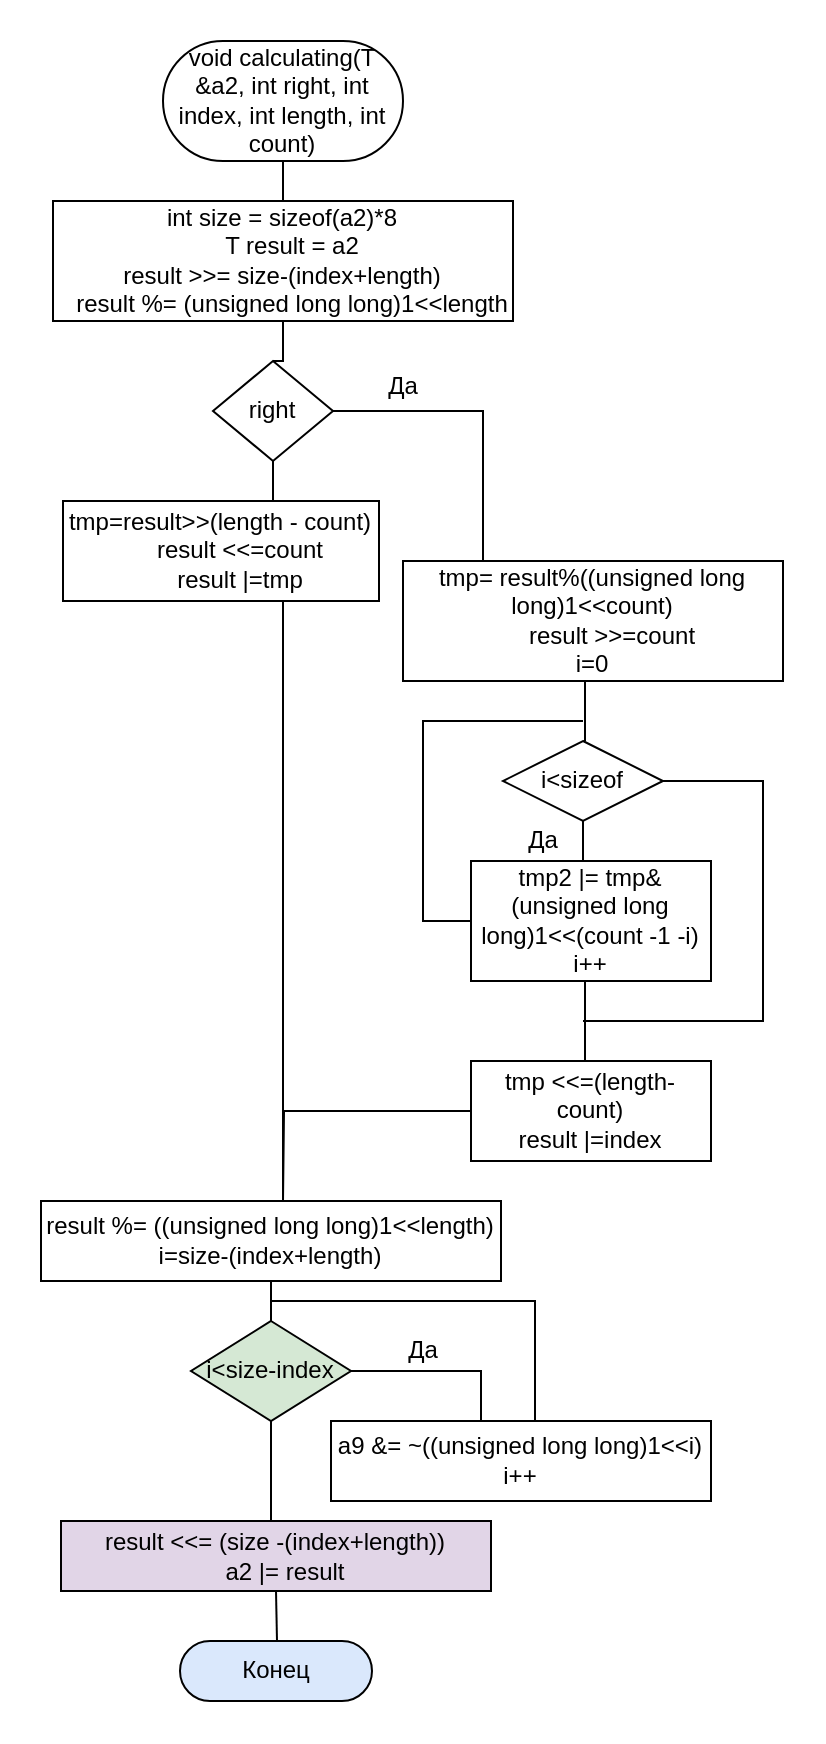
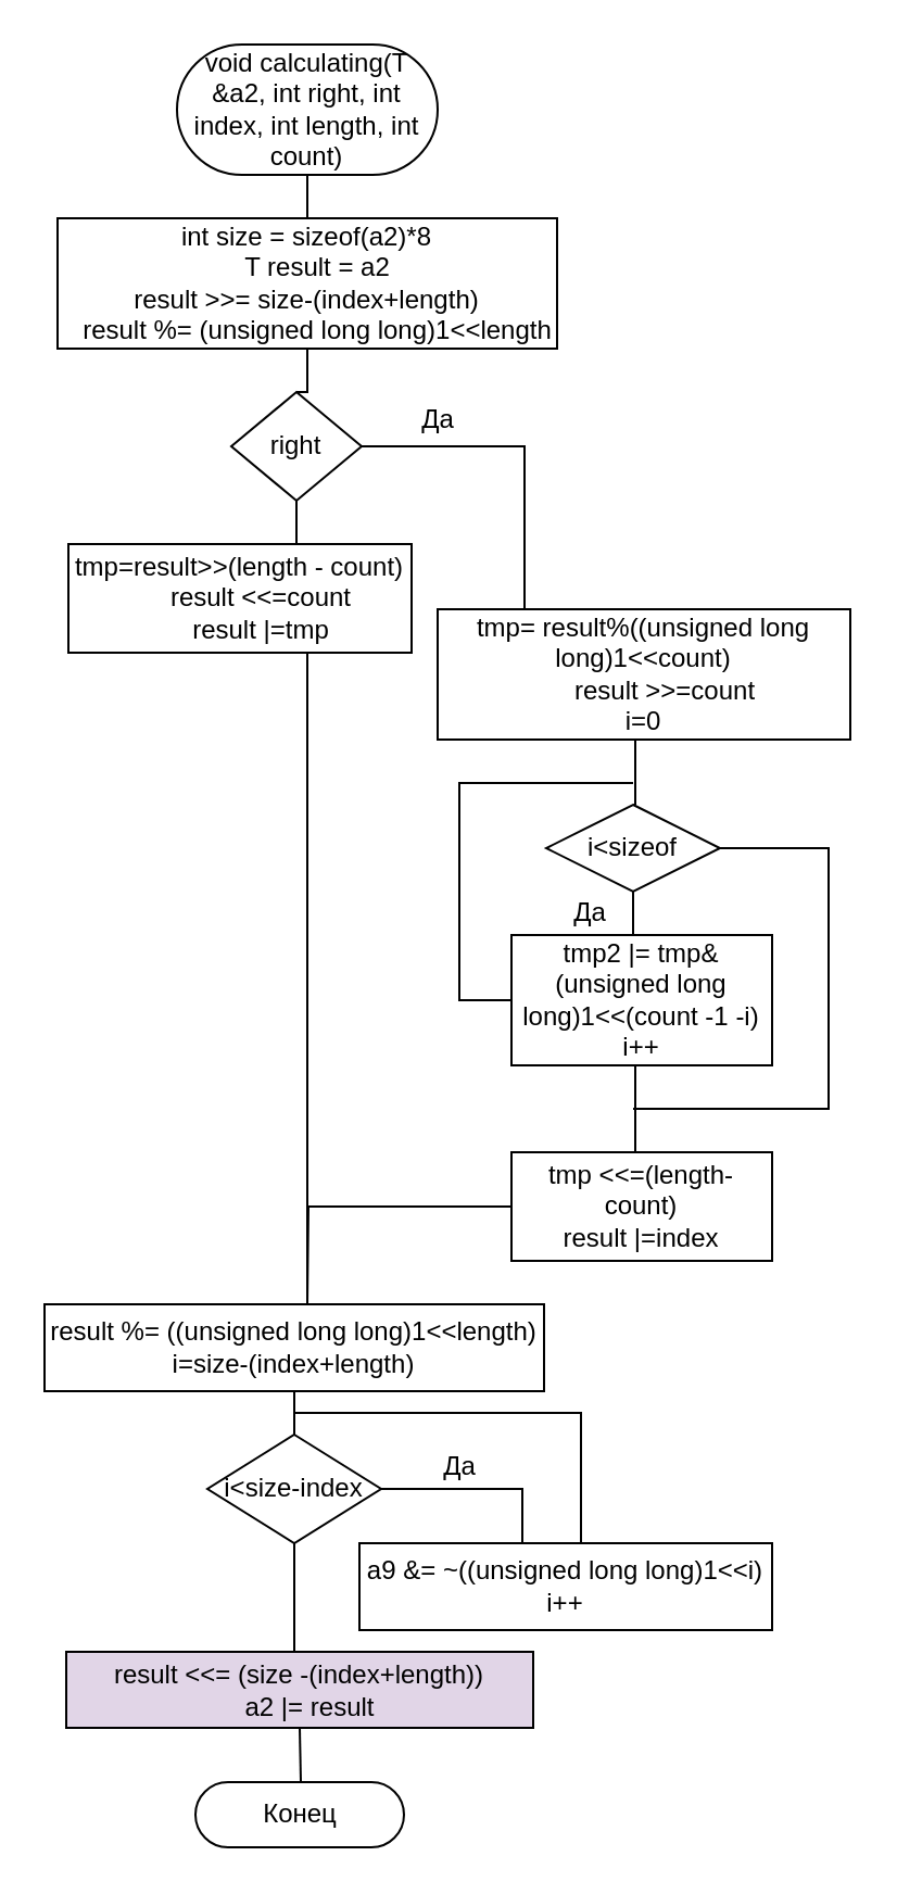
  <mxCell id="0" />
  <mxCell id="1" parent="0" />
  <mxCell id="2" style="edgeStyle=orthogonalEdgeStyle;rounded=0;orthogonalLoop=1;jettySize=auto;html=1;endArrow=none;endFill=0;" parent="1" source="3" edge="1"><mxGeometry relative="1" as="geometry"><mxPoint x="141" y="110" as="targetPoint" /></mxGeometry></mxCell>
  <mxCell id="3" value="void calculating(T &amp;amp;a2, int right, int index, int length, int count)" style="rounded=1;whiteSpace=wrap;html=1;arcSize=50;" parent="1" vertex="1"><mxGeometry x="81" y="20" width="120" height="60" as="geometry" /></mxCell>
  <mxCell id="4" style="edgeStyle=orthogonalEdgeStyle;rounded=0;orthogonalLoop=1;jettySize=auto;html=1;entryX=0.5;entryY=0;entryDx=0;entryDy=0;endArrow=none;endFill=0;" parent="1" source="5" target="8" edge="1"><mxGeometry relative="1" as="geometry" /></mxCell>
  <mxCell id="5" value="&lt;div&gt;&lt;div&gt;int size = sizeof(a2)*8&lt;/div&gt;&lt;div&gt;&amp;nbsp; &amp;nbsp;T result = a2&lt;/div&gt;&lt;/div&gt;&lt;div&gt;result &amp;gt;&amp;gt;= size-(index+length)&lt;/div&gt;&lt;div&gt;&amp;nbsp; &amp;nbsp;result %= (unsigned long long)1&amp;lt;&amp;lt;length&lt;/div&gt;" style="rounded=0;whiteSpace=wrap;html=1;" parent="1" vertex="1"><mxGeometry x="26" y="100" width="230" height="60" as="geometry" /></mxCell>
  <mxCell id="6" style="edgeStyle=orthogonalEdgeStyle;rounded=0;orthogonalLoop=1;jettySize=auto;html=1;endArrow=none;endFill=0;" parent="1" source="8" edge="1"><mxGeometry relative="1" as="geometry"><mxPoint x="141" y="250" as="targetPoint" /></mxGeometry></mxCell>
  <mxCell id="7" style="edgeStyle=orthogonalEdgeStyle;rounded=0;orthogonalLoop=1;jettySize=auto;html=1;exitX=1;exitY=0.5;exitDx=0;exitDy=0;endArrow=none;endFill=0;" parent="1" source="8" target="10" edge="1"><mxGeometry relative="1" as="geometry"><mxPoint x="231" y="240" as="targetPoint" /><Array as="points"><mxPoint x="241" y="205" /></Array></mxGeometry></mxCell>
  <mxCell id="8" value="right" style="rhombus;whiteSpace=wrap;html=1;" parent="1" vertex="1"><mxGeometry x="106" y="180" width="60" height="50" as="geometry" /></mxCell>
  <mxCell id="9" style="edgeStyle=orthogonalEdgeStyle;rounded=0;orthogonalLoop=1;jettySize=auto;html=1;entryX=0.5;entryY=0;entryDx=0;entryDy=0;endArrow=none;endFill=0;" edge="1" parent="1"><mxGeometry relative="1" as="geometry"><mxPoint x="297" y="340" as="sourcePoint" /><mxPoint x="292" y="370" as="targetPoint" /></mxGeometry></mxCell>
  <mxCell id="10" value="&lt;div&gt;tmp= result%((unsigned long long)1&amp;lt;&amp;lt;count)&lt;/div&gt;&lt;div&gt;&amp;nbsp; &amp;nbsp; &amp;nbsp; result &amp;gt;&amp;gt;=count&lt;/div&gt;&lt;div&gt;i=0&lt;/div&gt;" style="rounded=0;whiteSpace=wrap;html=1;" parent="1" vertex="1"><mxGeometry x="201" y="280" width="190" height="60" as="geometry" /></mxCell>
  <mxCell id="11" style="edgeStyle=orthogonalEdgeStyle;rounded=0;orthogonalLoop=1;jettySize=auto;html=1;endArrow=none;endFill=0;entryX=0.5;entryY=0;entryDx=0;entryDy=0;" parent="1" source="12" target="14" edge="1"><mxGeometry relative="1" as="geometry"><mxPoint x="141" y="320" as="targetPoint" /><Array as="points"><mxPoint x="141" y="320" /><mxPoint x="141" y="320" /></Array></mxGeometry></mxCell>
  <mxCell id="12" value="&lt;div&gt;tmp=result&amp;gt;&amp;gt;(length - count)&lt;/div&gt;&lt;div&gt;&amp;nbsp; &amp;nbsp; &amp;nbsp; result &amp;lt;&amp;lt;=count&lt;/div&gt;&lt;div&gt;&amp;nbsp; &amp;nbsp; &amp;nbsp; result |=tmp&lt;/div&gt;" style="rounded=0;whiteSpace=wrap;html=1;" parent="1" vertex="1"><mxGeometry x="31" y="250" width="158" height="50" as="geometry" /></mxCell>
  <mxCell id="13" style="edgeStyle=orthogonalEdgeStyle;rounded=0;orthogonalLoop=1;jettySize=auto;html=1;endArrow=none;endFill=0;" parent="1" source="14" edge="1"><mxGeometry relative="1" as="geometry"><mxPoint x="135" y="660" as="targetPoint" /></mxGeometry></mxCell>
  <mxCell id="14" value="result %= ((unsigned long long)1&amp;lt;&amp;lt;length)&lt;br&gt;i=size-(index+length)" style="rounded=0;whiteSpace=wrap;html=1;" parent="1" vertex="1"><mxGeometry x="20" y="600" width="230" height="40" as="geometry" /></mxCell>
  <mxCell id="15" style="edgeStyle=orthogonalEdgeStyle;rounded=0;orthogonalLoop=1;jettySize=auto;html=1;endArrow=none;endFill=0;" parent="1" source="17" edge="1"><mxGeometry relative="1" as="geometry"><mxPoint x="240" y="710" as="targetPoint" /><Array as="points"><mxPoint x="240" y="685" /></Array></mxGeometry></mxCell>
  <mxCell id="16" style="edgeStyle=orthogonalEdgeStyle;rounded=0;orthogonalLoop=1;jettySize=auto;html=1;endArrow=none;endFill=0;" parent="1" source="17" edge="1"><mxGeometry relative="1" as="geometry"><mxPoint x="135" y="760" as="targetPoint" /></mxGeometry></mxCell>
- <mxCell id="17" value="i&amp;lt;size-index" style="rhombus;whiteSpace=wrap;html=1;fillColor=#d5e8d4;" parent="1" vertex="1"><mxGeometry x="95" y="660" width="80" height="50" as="geometry" /></mxCell>
+ <mxCell id="17" value="i&amp;lt;size-index" style="rhombus;whiteSpace=wrap;html=1;" parent="1" vertex="1"><mxGeometry x="95" y="660" width="80" height="50" as="geometry" /></mxCell>
  <mxCell id="18" value="Да" style="text;html=1;align=center;verticalAlign=middle;resizable=0;points=[];autosize=1;" parent="1" vertex="1"><mxGeometry x="186" y="183" width="30" height="20" as="geometry" /></mxCell>
  <mxCell id="19" style="edgeStyle=orthogonalEdgeStyle;rounded=0;orthogonalLoop=1;jettySize=auto;html=1;exitX=0.5;exitY=0;exitDx=0;exitDy=0;endArrow=none;endFill=0;" parent="1" edge="1"><mxGeometry relative="1" as="geometry"><mxPoint x="135" y="650" as="targetPoint" /><mxPoint x="255" y="710" as="sourcePoint" /><Array as="points"><mxPoint x="267" y="710" /><mxPoint x="267" y="650" /></Array></mxGeometry></mxCell>
  <mxCell id="20" value="a9 &amp;amp;= ~((unsigned long long)1&amp;lt;&amp;lt;i)&lt;br&gt;i++" style="rounded=0;whiteSpace=wrap;html=1;" parent="1" vertex="1"><mxGeometry x="165" y="710" width="190" height="40" as="geometry" /></mxCell>
  <mxCell id="21" value="Да" style="text;html=1;align=center;verticalAlign=middle;resizable=0;points=[];autosize=1;" parent="1" vertex="1"><mxGeometry x="196" y="665" width="30" height="20" as="geometry" /></mxCell>
  <mxCell id="22" value="&lt;div&gt;result &amp;lt;&amp;lt;= (size -(index+length))&lt;/div&gt;&lt;div&gt;&amp;nbsp; &amp;nbsp;a2 |= result&lt;/div&gt;" style="rounded=0;whiteSpace=wrap;html=1;fillColor=#e1d5e7;" parent="1" vertex="1"><mxGeometry x="30" y="760" width="215" height="35" as="geometry" /></mxCell>
  <mxCell id="23" value="" style="endArrow=none;html=1;exitX=0.5;exitY=1;exitDx=0;exitDy=0;" parent="1" source="22" edge="1"><mxGeometry width="50" height="50" relative="1" as="geometry"><mxPoint x="210" y="770" as="sourcePoint" /><mxPoint x="138" y="820" as="targetPoint" /></mxGeometry></mxCell>
- <mxCell id="24" value="Конец" style="rounded=1;whiteSpace=wrap;html=1;arcSize=50;fillColor=#dae8fc;" parent="1" vertex="1"><mxGeometry x="89.5" y="820" width="96" height="30" as="geometry" /></mxCell>
+ <mxCell id="24" value="Конец" style="rounded=1;whiteSpace=wrap;html=1;arcSize=50;" parent="1" vertex="1"><mxGeometry x="89.5" y="820" width="96" height="30" as="geometry" /></mxCell>
  <mxCell id="25" style="edgeStyle=orthogonalEdgeStyle;rounded=0;orthogonalLoop=1;jettySize=auto;html=1;endArrow=none;endFill=0;" edge="1" parent="1" source="27"><mxGeometry relative="1" as="geometry"><mxPoint x="291" y="430" as="targetPoint" /></mxGeometry></mxCell>
  <mxCell id="26" style="edgeStyle=orthogonalEdgeStyle;rounded=0;orthogonalLoop=1;jettySize=auto;html=1;exitX=1;exitY=0.5;exitDx=0;exitDy=0;endArrow=none;endFill=0;" edge="1" parent="1" source="27"><mxGeometry relative="1" as="geometry"><mxPoint x="291" y="510" as="targetPoint" /><Array as="points"><mxPoint x="381" y="390" /></Array></mxGeometry></mxCell>
  <mxCell id="27" value="i&amp;lt;sizeof" style="rhombus;whiteSpace=wrap;html=1;" vertex="1" parent="1"><mxGeometry x="251" y="370" width="80" height="40" as="geometry" /></mxCell>
  <mxCell id="28" style="edgeStyle=orthogonalEdgeStyle;rounded=0;orthogonalLoop=1;jettySize=auto;html=1;endArrow=none;endFill=0;" edge="1" parent="1" source="30"><mxGeometry relative="1" as="geometry"><mxPoint x="291" y="360" as="targetPoint" /><Array as="points"><mxPoint x="211" y="460" /></Array></mxGeometry></mxCell>
  <mxCell id="29" style="edgeStyle=orthogonalEdgeStyle;rounded=0;orthogonalLoop=1;jettySize=auto;html=1;endArrow=none;endFill=0;" edge="1" parent="1"><mxGeometry relative="1" as="geometry"><mxPoint x="292" y="550" as="targetPoint" /><mxPoint x="292" y="490" as="sourcePoint" /></mxGeometry></mxCell>
  <mxCell id="30" value="tmp2 |= tmp&amp;amp;(unsigned long long)1&amp;lt;&amp;lt;(count -1 -i)&lt;br&gt;i++" style="rounded=0;whiteSpace=wrap;html=1;" vertex="1" parent="1"><mxGeometry x="235" y="430" width="120" height="60" as="geometry" /></mxCell>
  <mxCell id="31" value="Да" style="text;html=1;align=center;verticalAlign=middle;resizable=0;points=[];autosize=1;" vertex="1" parent="1"><mxGeometry x="256" y="410" width="30" height="20" as="geometry" /></mxCell>
  <mxCell id="32" style="edgeStyle=orthogonalEdgeStyle;rounded=0;orthogonalLoop=1;jettySize=auto;html=1;endArrow=none;endFill=0;" edge="1" parent="1" source="33"><mxGeometry relative="1" as="geometry"><mxPoint x="141" y="600" as="targetPoint" /></mxGeometry></mxCell>
  <mxCell id="33" value="&lt;div&gt;tmp &amp;lt;&amp;lt;=(length-count)&lt;/div&gt;&lt;div&gt;&lt;span&gt;result |=index&lt;/span&gt;&lt;/div&gt;" style="rounded=0;whiteSpace=wrap;html=1;" vertex="1" parent="1"><mxGeometry x="235" y="530" width="120" height="50" as="geometry" /></mxCell>
